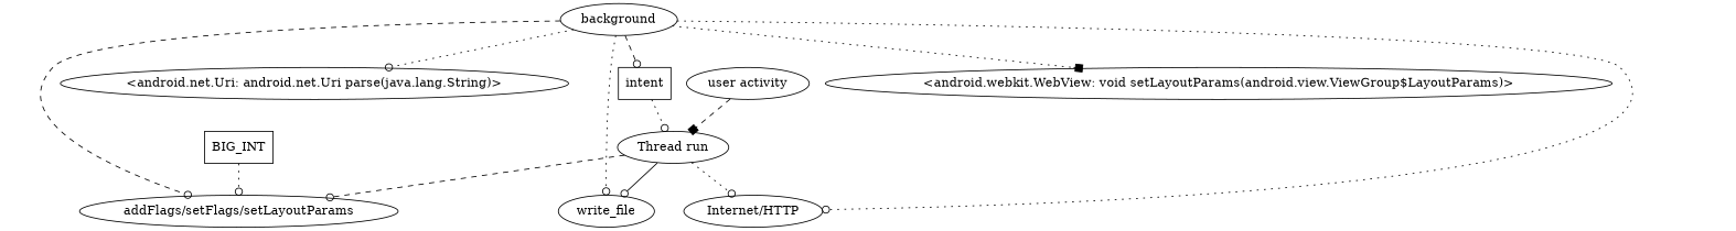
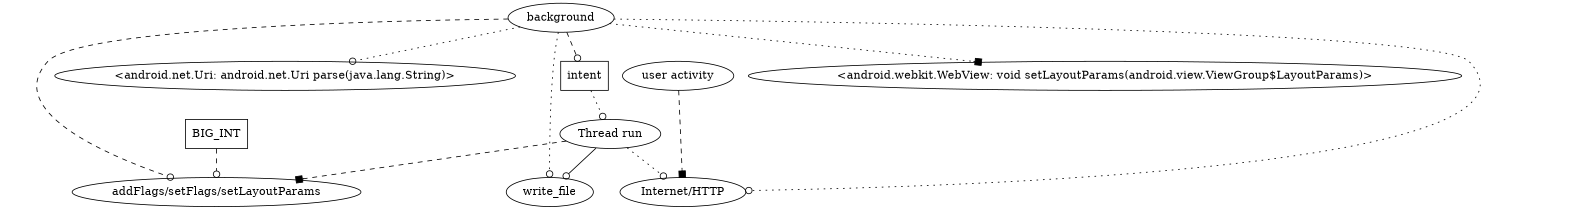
  strict digraph {
    "graph"="{}"
    node [domain=library shape=ellipse type=merged]
    edge [arrowhead=odot deps="FROM_SENSITIVE_PARENT_TO_SENSITIVE_API-CALL-CALL" style=dotted type=DEP]
    "<android.webkit.WebView: void setLayoutParams(android.view.ViewGroup$LayoutParams)>" [type=SENSITIVE_METHOD]
    intent [shape=box]
    "Thread run" [type=entrypoint]
    "<android.net.Uri: android.net.Uri parse(java.lang.String)>" [type=SENSITIVE_METHOD]
    n5 [label="addFlags/setFlags/setLayoutParams"]
    BIG_INT [shape=box type=CONST_INT]
    "user activity" [type=entrypoint]
    "Internet/HTTP"
    background [type=entrypoint]
    write_file
    intent -> "Thread run" [deps="FROM_SENSITIVE_PARENT_TO_SENSITIVE_API-CALL"]
-   "Thread run" -> n5 [deps="FROM_SENSITIVE_PARENT_TO_SENSITIVE_API-CALL-CALL-CALL-CALL-CALL-CALL-CALL-CALL" style=dashed]
+   "Thread run" -> n5 [arrowhead=box deps="FROM_SENSITIVE_PARENT_TO_SENSITIVE_API-CALL-CALL-CALL-CALL-CALL-CALL-CALL-CALL" style=dashed]
    "Thread run" -> "Internet/HTTP"
    "Thread run" -> write_file [style=solid]
-   BIG_INT -> n5 [deps=DATAFLOW]
-   "user activity" -> "Thread run" [arrowhead=box deps="FROM_SENSITIVE_PARENT_TO_SENSITIVE_API-CALL-CALL-DATAFLOW-DATAFLOW-CALL" style=dashed]
+   BIG_INT -> n5 [deps=DATAFLOW style=dashed]
+   "user activity" -> "Internet/HTTP" [arrowhead=box deps="FROM_SENSITIVE_PARENT_TO_SENSITIVE_API-CALL-CALL-DATAFLOW-DATAFLOW-CALL" style=dashed]
    background -> "<android.webkit.WebView: void setLayoutParams(android.view.ViewGroup$LayoutParams)>" [arrowhead=box]
    background -> intent [deps="FROM_SENSITIVE_PARENT_TO_SENSITIVE_API-CALL-CALL-CALL-CALL-CALL-CALL-CALL" style=dashed]
    background -> "<android.net.Uri: android.net.Uri parse(java.lang.String)>" [deps="FROM_SENSITIVE_PARENT_TO_SENSITIVE_API-FROM_SENSITIVE_PARENT_TO_SENSITIVE_API-CALL-CALL"]
    background -> n5 [deps="FROM_SENSITIVE_PARENT_TO_SENSITIVE_API-FROM_SENSITIVE_PARENT_TO_SENSITIVE_API-CALL-CALL" style=dashed]
    background -> "Internet/HTTP" [deps="FROM_SENSITIVE_PARENT_TO_SENSITIVE_API-FROM_SENSITIVE_PARENT_TO_SENSITIVE_API-CALL-CALL-CALL"]
    background -> write_file [deps="FROM_SENSITIVE_PARENT_TO_SENSITIVE_API-CALL-CALL-CALL-CALL-CALL-CALL-CALL-CALL"]
  }
